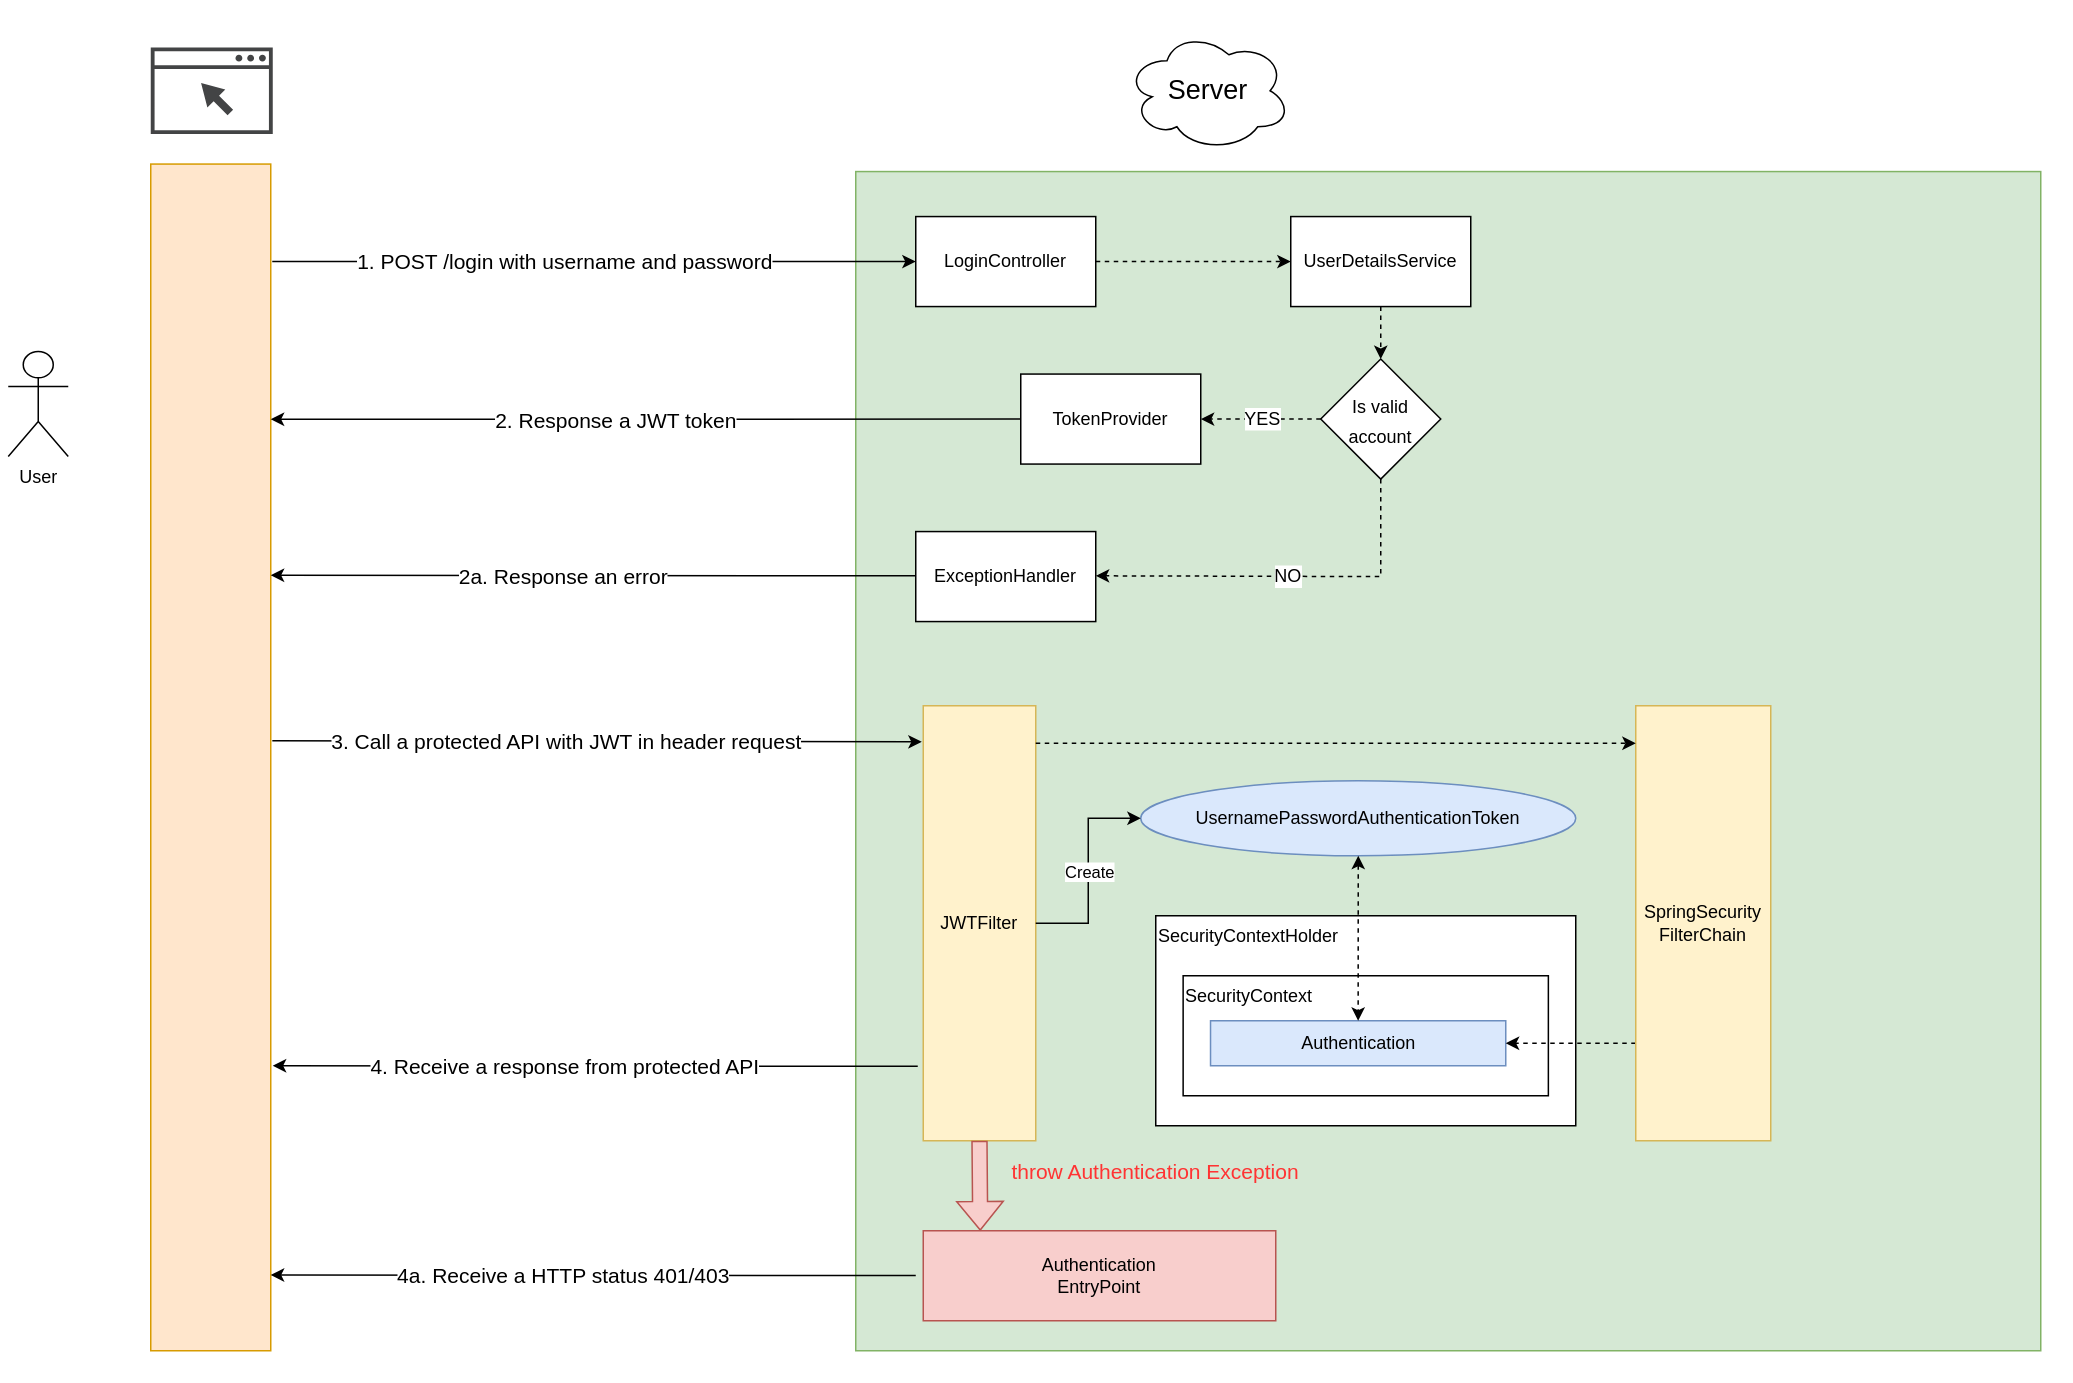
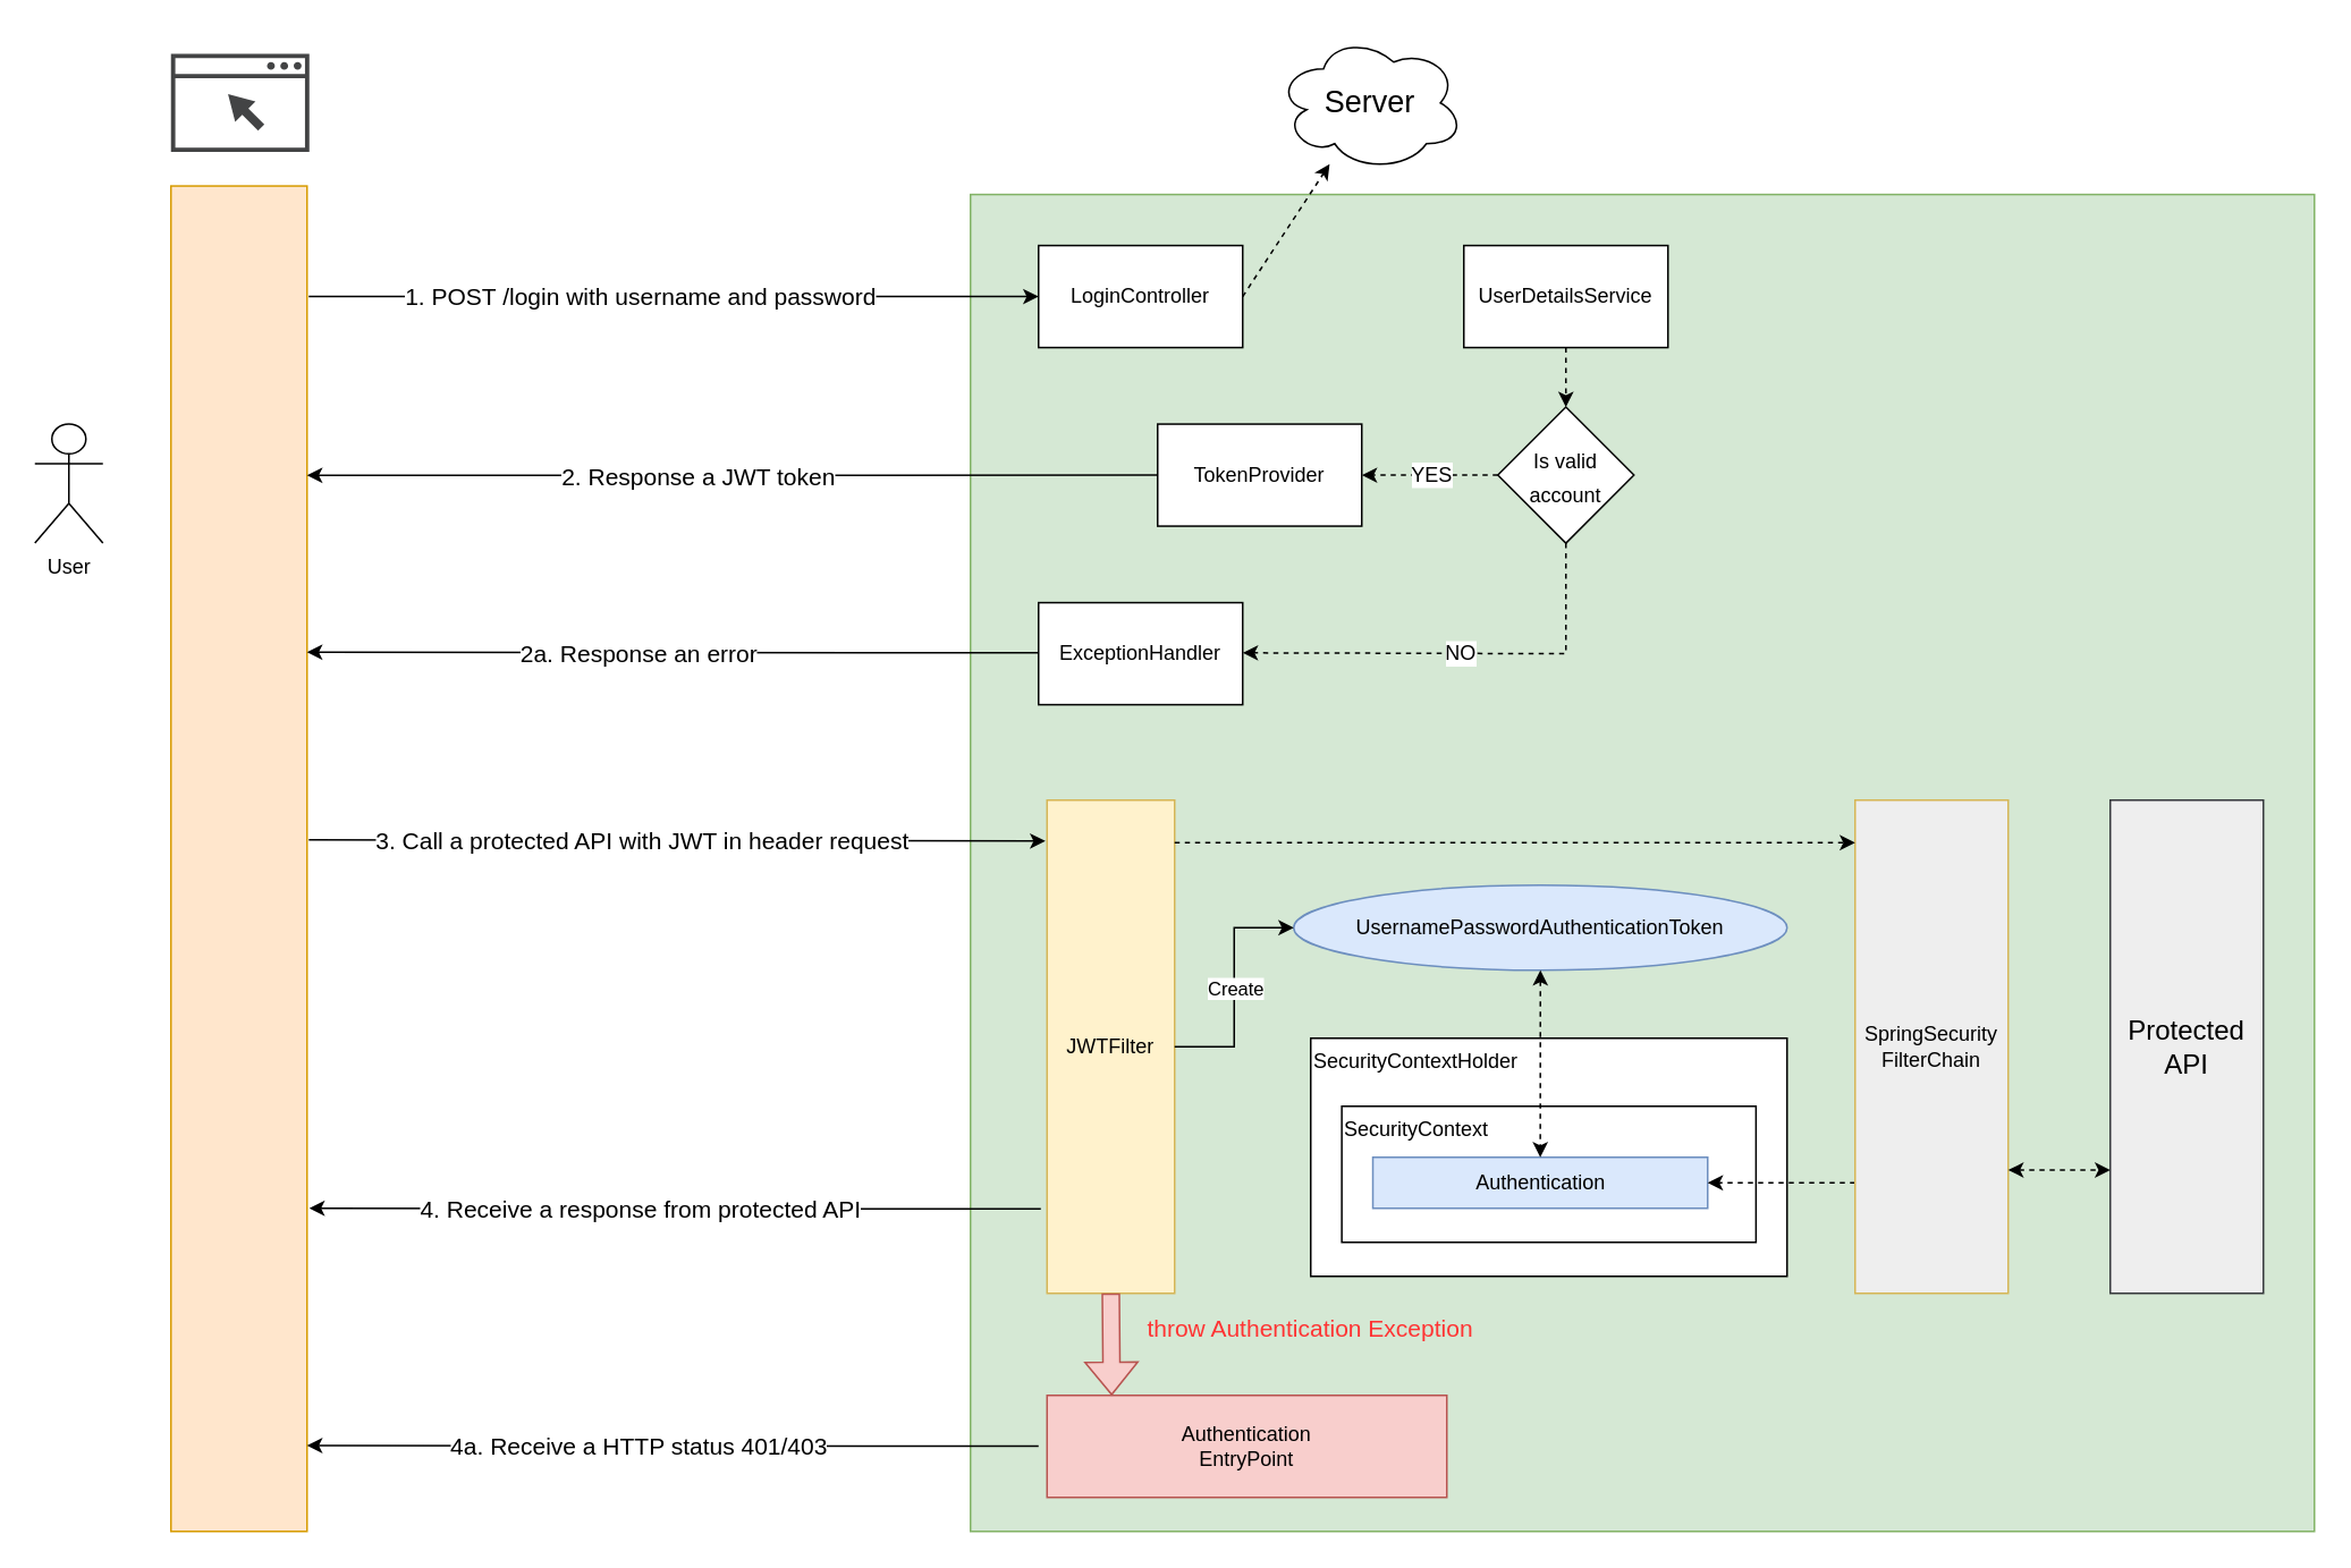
  <mxCell id="0" />
  <mxCell id="1" parent="0" />
  <mxCell id="2" value="" style="fillColor=#d5e8d4;strokeColor=#82b366;shadow=0;fontSize=14;align=left;spacing=10;9E9E9E;verticalAlign=top;spacingTop=-4;fontStyle=0;spacingLeft=40;html=1;" vertex="1" parent="1"><mxGeometry x="570" y="113.88" width="790" height="786.12" as="geometry" /></mxCell>
- <mxCell id="3" value="User" style="shape=umlActor;verticalLabelPosition=bottom;verticalAlign=top;html=1;outlineConnect=0;" vertex="1" parent="1"><mxGeometry x="5" y="233.88" width="40" height="70" as="geometry" /></mxCell>
+ <mxCell id="3" value="User" style="shape=umlActor;verticalLabelPosition=bottom;verticalAlign=top;html=1;outlineConnect=0;" vertex="1" parent="1"><mxGeometry x="20" y="248.88" width="40" height="70" as="geometry" /></mxCell>
  <mxCell id="4" value="Server" style="ellipse;shape=cloud;whiteSpace=wrap;html=1;fontSize=18;gradientColor=none;" vertex="1" parent="1"><mxGeometry x="750" y="20" width="110" height="80" as="geometry" /></mxCell>
  <mxCell id="5" value="" style="fillColor=#ffe6cc;strokeColor=#d79b00;shadow=0;fontSize=14;align=left;spacing=10;9E9E9E;verticalAlign=top;spacingTop=-4;fontStyle=0;spacingLeft=40;html=1;" vertex="1" parent="1"><mxGeometry x="100" y="108.88" width="80" height="791.12" as="geometry" /></mxCell>
  <mxCell id="6" value="" style="sketch=0;pointerEvents=1;shadow=0;dashed=0;html=1;strokeColor=none;fillColor=#434445;aspect=fixed;labelPosition=center;verticalLabelPosition=bottom;verticalAlign=top;align=center;outlineConnect=0;shape=mxgraph.vvd.web_browser;fontSize=18;" vertex="1" parent="1"><mxGeometry x="100" y="31.13" width="81.34" height="57.75" as="geometry" /></mxCell>
  <mxCell id="7" value="" style="endArrow=classic;html=1;rounded=0;fontSize=18;entryX=0;entryY=0.5;entryDx=0;entryDy=0;" edge="1" parent="1" target="9"><mxGeometry relative="1" as="geometry"><mxPoint x="181" y="173.88" as="sourcePoint" /><mxPoint x="531.34" y="167.288" as="targetPoint" /><Array as="points" /></mxGeometry></mxCell>
  <mxCell id="8" value="1. POST /login with username and password" style="edgeLabel;resizable=0;html=1;align=center;verticalAlign=middle;fontSize=14;gradientColor=none;" connectable="0" vertex="1" parent="7"><mxGeometry relative="1" as="geometry"><mxPoint x="-21" as="offset" /></mxGeometry></mxCell>
  <mxCell id="9" value="LoginController" style="rounded=0;whiteSpace=wrap;html=1;" vertex="1" parent="1"><mxGeometry x="610" y="143.88" width="120" height="60" as="geometry" /></mxCell>
  <mxCell id="10" value="UserDetailsService" style="rounded=0;whiteSpace=wrap;html=1;" vertex="1" parent="1"><mxGeometry x="860" y="143.88" width="120" height="60" as="geometry" /></mxCell>
- <mxCell id="11" value="" style="endArrow=classic;html=1;rounded=0;fontSize=16;dashed=1;exitX=1;exitY=0.5;exitDx=0;exitDy=0;entryX=0;entryY=0.5;entryDx=0;entryDy=0;" edge="1" parent="1" source="9" target="10"><mxGeometry relative="1" as="geometry"><mxPoint x="740" y="173.38" as="sourcePoint" /><mxPoint x="850" y="173.88" as="targetPoint" /></mxGeometry></mxCell>
+ <mxCell id="11" value="" style="endArrow=classic;html=1;rounded=0;fontSize=16;dashed=1;exitX=1;exitY=0.5;exitDx=0;exitDy=0;" edge="1" parent="1" source="9" target="4"><mxGeometry relative="1" as="geometry"><mxPoint x="740" y="173.38" as="sourcePoint" /><mxPoint x="850" y="173.88" as="targetPoint" /></mxGeometry></mxCell>
  <mxCell id="12" value="&lt;font style=&quot;font-size: 12px&quot;&gt;Is valid account&lt;/font&gt;" style="rhombus;whiteSpace=wrap;html=1;fontSize=16;" vertex="1" parent="1"><mxGeometry x="880" y="238.88" width="80" height="80" as="geometry" /></mxCell>
  <mxCell id="13" value="" style="endArrow=classic;html=1;rounded=0;dashed=1;fontSize=16;entryX=0.5;entryY=0;entryDx=0;entryDy=0;exitX=0.5;exitY=1;exitDx=0;exitDy=0;" edge="1" parent="1" source="10" target="12"><mxGeometry width="50" height="50" relative="1" as="geometry"><mxPoint x="690" y="403.88" as="sourcePoint" /><mxPoint x="740" y="353.88" as="targetPoint" /><Array as="points" /></mxGeometry></mxCell>
  <mxCell id="14" value="TokenProvider" style="rounded=0;whiteSpace=wrap;html=1;" vertex="1" parent="1"><mxGeometry x="680" y="248.88" width="120" height="60" as="geometry" /></mxCell>
  <mxCell id="15" value="" style="endArrow=classic;html=1;rounded=0;dashed=1;fontSize=12;exitX=0;exitY=0.5;exitDx=0;exitDy=0;" edge="1" parent="1" source="12" target="14"><mxGeometry relative="1" as="geometry"><mxPoint x="670" y="363.88" as="sourcePoint" /><mxPoint x="770" y="363.88" as="targetPoint" /></mxGeometry></mxCell>
  <mxCell id="16" value="YES" style="edgeLabel;resizable=0;html=1;align=center;verticalAlign=middle;fontSize=12;" connectable="0" vertex="1" parent="15"><mxGeometry relative="1" as="geometry" /></mxCell>
  <mxCell id="17" value="ExceptionHandler" style="rounded=0;whiteSpace=wrap;html=1;" vertex="1" parent="1"><mxGeometry x="610" y="353.88" width="120" height="60" as="geometry" /></mxCell>
  <mxCell id="18" value="" style="endArrow=classic;html=1;rounded=0;dashed=1;fontSize=12;exitX=0.5;exitY=1;exitDx=0;exitDy=0;" edge="1" parent="1" source="12"><mxGeometry relative="1" as="geometry"><mxPoint x="880" y="383.38" as="sourcePoint" /><mxPoint x="730" y="383.38" as="targetPoint" /><Array as="points"><mxPoint x="920" y="383.88" /></Array></mxGeometry></mxCell>
  <mxCell id="19" value="NO" style="edgeLabel;resizable=0;html=1;align=center;verticalAlign=middle;fontSize=12;" connectable="0" vertex="1" parent="18"><mxGeometry relative="1" as="geometry" /></mxCell>
  <mxCell id="20" value="" style="endArrow=classic;html=1;rounded=0;fontSize=18;" edge="1" parent="1" source="14"><mxGeometry relative="1" as="geometry"><mxPoint x="160" y="273.38" as="sourcePoint" /><mxPoint x="180" y="279" as="targetPoint" /><Array as="points" /></mxGeometry></mxCell>
  <mxCell id="21" value="&lt;font style=&quot;font-size: 14px&quot;&gt;2. Response a JWT token&lt;/font&gt;" style="edgeLabel;resizable=0;html=1;align=center;verticalAlign=middle;fontSize=16;gradientColor=none;" connectable="0" vertex="1" parent="20"><mxGeometry relative="1" as="geometry"><mxPoint x="-21" as="offset" /></mxGeometry></mxCell>
  <mxCell id="22" value="" style="endArrow=classic;html=1;rounded=0;fontSize=18;" edge="1" parent="1"><mxGeometry relative="1" as="geometry"><mxPoint x="610" y="383.38" as="sourcePoint" /><mxPoint x="180" y="383" as="targetPoint" /><Array as="points" /></mxGeometry></mxCell>
  <mxCell id="23" value="2a. Response an error" style="edgeLabel;resizable=0;html=1;align=center;verticalAlign=middle;fontSize=14;gradientColor=none;" connectable="0" vertex="1" parent="22"><mxGeometry relative="1" as="geometry"><mxPoint x="-21" as="offset" /></mxGeometry></mxCell>
  <mxCell id="24" value="JWTFilter" style="rounded=0;whiteSpace=wrap;html=1;fillColor=#fff2cc;strokeColor=#d6b656;" vertex="1" parent="1"><mxGeometry x="615" y="470" width="75" height="290" as="geometry" /></mxCell>
  <mxCell id="25" value="UsernamePasswordAuthenticationToken" style="ellipse;whiteSpace=wrap;html=1;fillColor=#dae8fc;strokeColor=#6c8ebf;" vertex="1" parent="1"><mxGeometry x="760" y="520" width="290" height="50" as="geometry" /></mxCell>
  <mxCell id="26" value="" style="endArrow=classic;html=1;rounded=0;exitX=1;exitY=0.5;exitDx=0;exitDy=0;entryX=0;entryY=0.5;entryDx=0;entryDy=0;edgeStyle=orthogonalEdgeStyle;" edge="1" parent="1" source="24" target="25"><mxGeometry relative="1" as="geometry"><mxPoint x="850" y="690" as="sourcePoint" /><mxPoint x="950" y="690" as="targetPoint" /></mxGeometry></mxCell>
  <mxCell id="27" value="Create" style="edgeLabel;resizable=0;html=1;align=center;verticalAlign=middle;" connectable="0" vertex="1" parent="26"><mxGeometry relative="1" as="geometry" /></mxCell>
  <mxCell id="28" value="" style="group" vertex="1" connectable="0" parent="1"><mxGeometry x="770" y="610" width="280" height="140" as="geometry" /></mxCell>
  <mxCell id="29" value="SecurityContextHolder" style="rounded=0;whiteSpace=wrap;html=1;align=left;verticalAlign=top;" vertex="1" parent="28"><mxGeometry width="280" height="140" as="geometry" /></mxCell>
  <mxCell id="30" value="SecurityContext" style="rounded=0;whiteSpace=wrap;html=1;verticalAlign=top;align=left;" vertex="1" parent="28"><mxGeometry x="18.261" y="40" width="243.478" height="80" as="geometry" /></mxCell>
  <mxCell id="31" value="Authentication" style="rounded=0;whiteSpace=wrap;html=1;fillColor=#dae8fc;strokeColor=#6c8ebf;" vertex="1" parent="28"><mxGeometry x="36.517" y="70" width="196.817" height="30" as="geometry" /></mxCell>
  <mxCell id="32" value="" style="endArrow=classic;startArrow=classic;html=1;rounded=0;dashed=1;exitX=0.5;exitY=1;exitDx=0;exitDy=0;" edge="1" parent="1" source="25" target="31"><mxGeometry width="50" height="50" relative="1" as="geometry"><mxPoint x="870" y="420" as="sourcePoint" /><mxPoint x="920" y="370" as="targetPoint" /></mxGeometry></mxCell>
  <mxCell id="33" style="edgeStyle=none;rounded=0;orthogonalLoop=1;jettySize=auto;html=1;entryX=1;entryY=0.5;entryDx=0;entryDy=0;dashed=1;exitX=0;exitY=0.776;exitDx=0;exitDy=0;exitPerimeter=0;" edge="1" parent="1" source="34" target="31"><mxGeometry relative="1" as="geometry"><mxPoint x="1110" y="690" as="sourcePoint" /></mxGeometry></mxCell>
- <mxCell id="34" value="SpringSecurity&lt;br&gt;FilterChain" style="rounded=0;whiteSpace=wrap;html=1;fillColor=#fff2cc;strokeColor=#d6b656;" vertex="1" parent="1"><mxGeometry x="1090" y="470" width="90" height="290" as="geometry" /></mxCell>
+ <mxCell id="34" value="SpringSecurity&lt;br&gt;FilterChain" style="rounded=0;whiteSpace=wrap;html=1;fillColor=#eeeeee;strokeColor=#d6b656;" vertex="1" parent="1"><mxGeometry x="1090" y="470" width="90" height="290" as="geometry" /></mxCell>
+ <mxCell id="35" value="&lt;font style=&quot;font-size: 16px;&quot;&gt;Protected&lt;br style=&quot;font-size: 16px;&quot;&gt;API&lt;/font&gt;" style="rounded=0;whiteSpace=wrap;html=1;fontSize=16;fontStyle=0;fillColor=#eeeeee;strokeColor=#36393d;" vertex="1" parent="1"><mxGeometry x="1240" y="470" width="90" height="290" as="geometry" /></mxCell>
  <mxCell id="36" value="Authentication&lt;br&gt;EntryPoint" style="rounded=0;whiteSpace=wrap;html=1;fillColor=#f8cecc;strokeColor=#b85450;" vertex="1" parent="1"><mxGeometry x="615" y="820" width="235" height="60" as="geometry" /></mxCell>
  <mxCell id="37" value="" style="shape=flexArrow;endArrow=classic;html=1;rounded=0;fontSize=16;exitX=0.5;exitY=1;exitDx=0;exitDy=0;fillColor=#f8cecc;strokeColor=#b85450;" edge="1" parent="1" source="24"><mxGeometry width="50" height="50" relative="1" as="geometry"><mxPoint x="740" y="590" as="sourcePoint" /><mxPoint x="653" y="820" as="targetPoint" /></mxGeometry></mxCell>
  <mxCell id="38" value="throw Authentication Exception" style="text;html=1;strokeColor=none;fillColor=none;align=center;verticalAlign=middle;whiteSpace=wrap;rounded=0;fontSize=14;fontColor=#FF3333;" vertex="1" parent="1"><mxGeometry x="650" y="780" width="240" as="geometry" /></mxCell>
  <mxCell id="39" value="" style="endArrow=classic;html=1;rounded=0;fontSize=18;entryX=-0.013;entryY=0.083;entryDx=0;entryDy=0;exitX=1.013;exitY=0.486;exitDx=0;exitDy=0;exitPerimeter=0;entryPerimeter=0;" edge="1" parent="1" source="5" target="24"><mxGeometry relative="1" as="geometry"><mxPoint x="200" y="495" as="sourcePoint" /><mxPoint x="609" y="494.5" as="targetPoint" /><Array as="points" /></mxGeometry></mxCell>
  <mxCell id="40" value="3. Call a protected API with JWT in header request" style="edgeLabel;resizable=0;html=1;align=center;verticalAlign=middle;fontSize=14;gradientColor=none;" connectable="0" vertex="1" parent="39"><mxGeometry relative="1" as="geometry"><mxPoint x="-21" as="offset" /></mxGeometry></mxCell>
  <mxCell id="41" value="" style="endArrow=classic;html=1;rounded=0;fontSize=14;fontColor=#FF3333;dashed=1;" edge="1" parent="1"><mxGeometry width="50" height="50" relative="1" as="geometry"><mxPoint x="690" y="495" as="sourcePoint" /><mxPoint x="1090" y="495" as="targetPoint" /></mxGeometry></mxCell>
+ <mxCell id="42" value="" style="endArrow=classic;startArrow=classic;html=1;rounded=0;dashed=1;fontSize=14;fontColor=#FF3333;entryX=0;entryY=0.75;entryDx=0;entryDy=0;exitX=1;exitY=0.75;exitDx=0;exitDy=0;" edge="1" parent="1" source="34" target="35"><mxGeometry width="50" height="50" relative="1" as="geometry"><mxPoint x="980" y="540" as="sourcePoint" /><mxPoint x="1030" y="490" as="targetPoint" /></mxGeometry></mxCell>
  <mxCell id="43" value="" style="endArrow=classic;html=1;rounded=0;fontSize=18;" edge="1" parent="1"><mxGeometry relative="1" as="geometry"><mxPoint x="611.34" y="710.38" as="sourcePoint" /><mxPoint x="181.34" y="710" as="targetPoint" /><Array as="points" /></mxGeometry></mxCell>
  <mxCell id="44" value="4. Receive a response from protected API" style="edgeLabel;resizable=0;html=1;align=center;verticalAlign=middle;fontSize=14;gradientColor=none;" connectable="0" vertex="1" parent="43"><mxGeometry relative="1" as="geometry"><mxPoint x="-21" as="offset" /></mxGeometry></mxCell>
  <mxCell id="45" value="" style="endArrow=classic;html=1;rounded=0;fontSize=18;" edge="1" parent="1"><mxGeometry relative="1" as="geometry"><mxPoint x="610" y="849.88" as="sourcePoint" /><mxPoint x="180" y="849.5" as="targetPoint" /><Array as="points" /></mxGeometry></mxCell>
  <mxCell id="46" value="4a. Receive a HTTP status 401/403" style="edgeLabel;resizable=0;html=1;align=center;verticalAlign=middle;fontSize=14;gradientColor=none;" connectable="0" vertex="1" parent="45"><mxGeometry relative="1" as="geometry"><mxPoint x="-21" as="offset" /></mxGeometry></mxCell>
